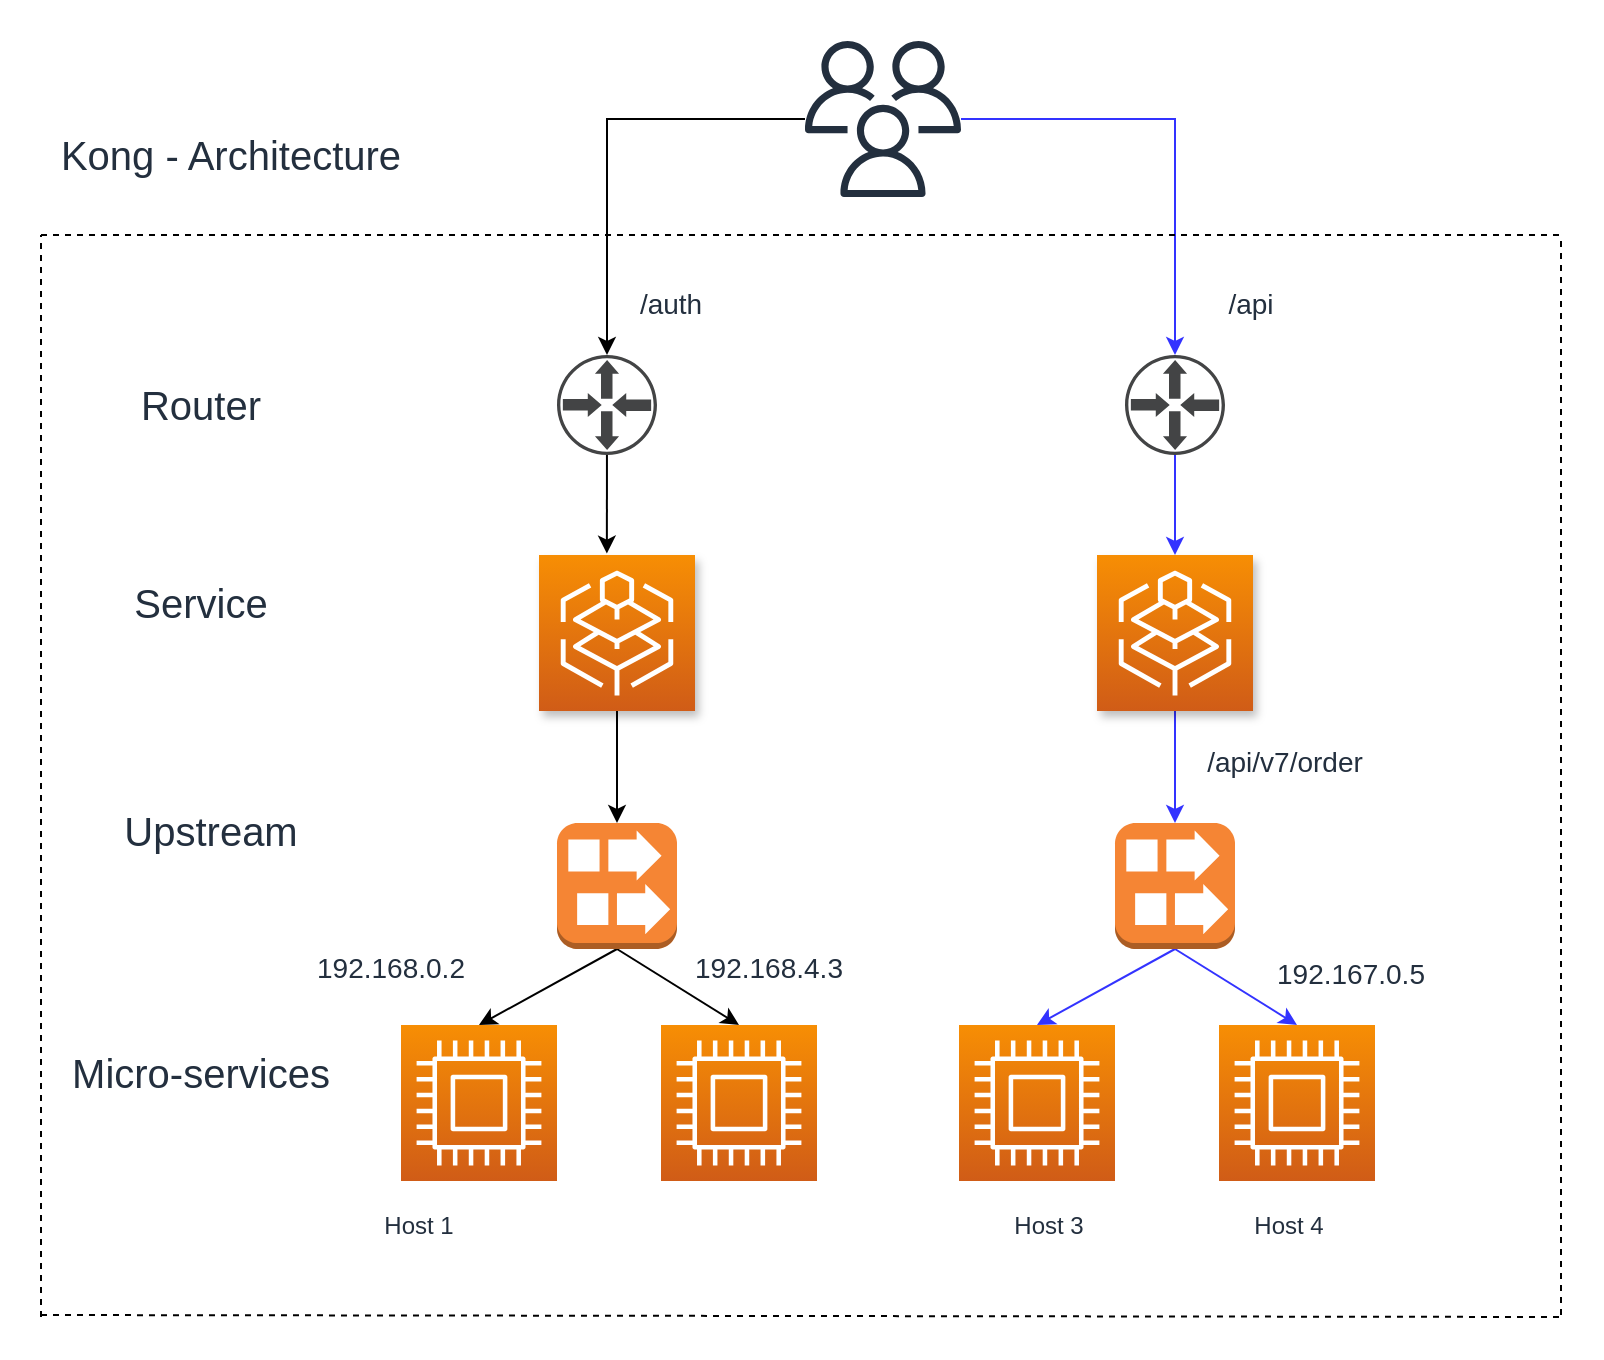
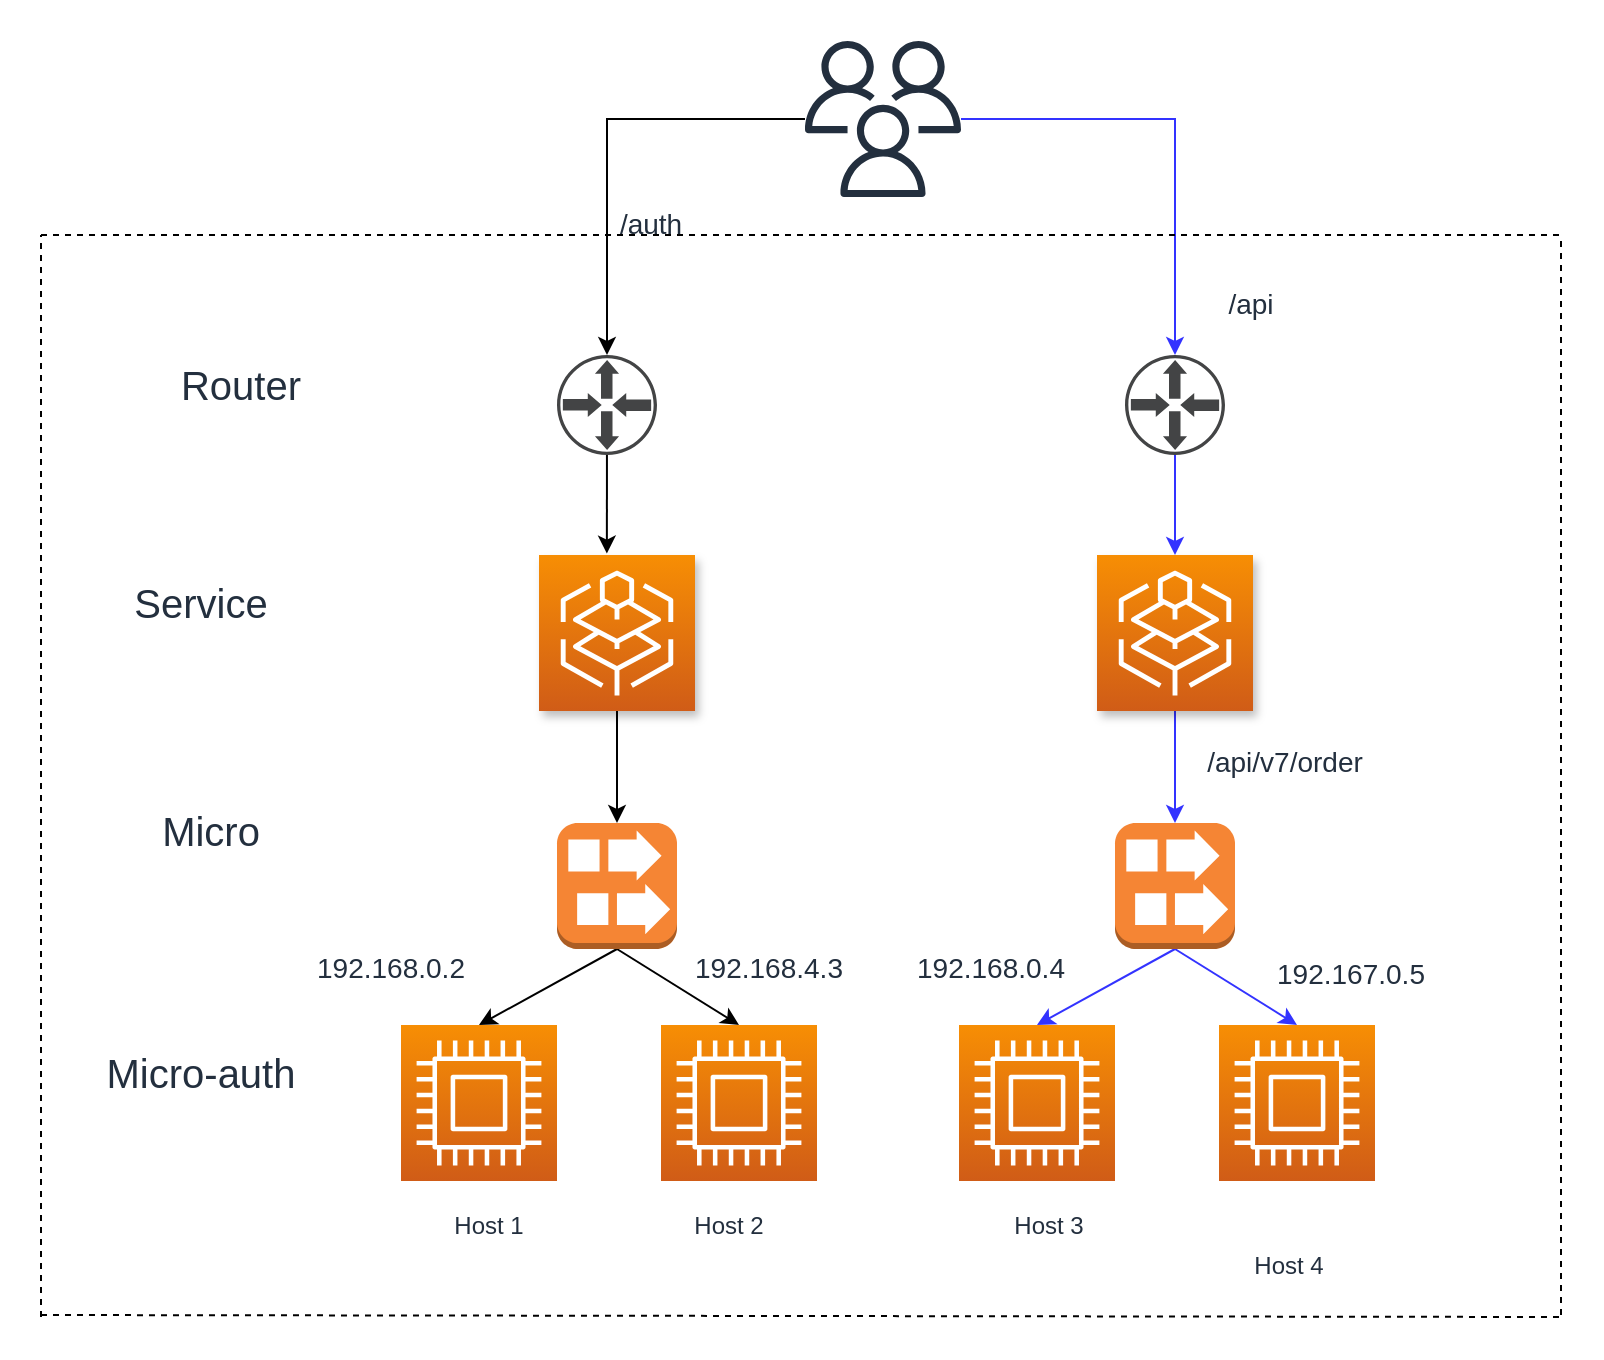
  <mxCell id="0" />
  <mxCell id="1" parent="0" />
  <mxCell id="2" style="edgeStyle=orthogonalEdgeStyle;rounded=0;orthogonalLoop=1;jettySize=auto;html=1;exitX=0.25;exitY=0;exitDx=0;exitDy=0;" edge="1" parent="1"><mxGeometry relative="1" as="geometry"><mxPoint x="144.5" y="283.5" as="targetPoint" /></mxGeometry></mxCell>
  <mxCell id="3" value="" style="points=[[0,0,0],[0.25,0,0],[0.5,0,0],[0.75,0,0],[1,0,0],[0,1,0],[0.25,1,0],[0.5,1,0],[0.75,1,0],[1,1,0],[0,0.25,0],[0,0.5,0],[0,0.75,0],[1,0.25,0],[1,0.5,0],[1,0.75,0]];outlineConnect=0;fontColor=#232F3E;gradientColor=#F78E04;gradientDirection=north;fillColor=#D05C17;strokeColor=#ffffff;dashed=0;verticalLabelPosition=bottom;verticalAlign=top;align=center;html=1;fontSize=12;fontStyle=0;aspect=fixed;shape=mxgraph.aws4.resourceIcon;resIcon=mxgraph.aws4.compute;" vertex="1" parent="1"><mxGeometry x="479" y="512" width="78" height="78" as="geometry" /></mxCell>
  <mxCell id="4" style="edgeStyle=orthogonalEdgeStyle;rounded=0;orthogonalLoop=1;jettySize=auto;html=1;fontFamily=Helvetica;fontSize=15;fontColor=#232F3E;" edge="1" parent="1" source="6" target="9"><mxGeometry relative="1" as="geometry" /></mxCell>
  <mxCell id="5" style="edgeStyle=orthogonalEdgeStyle;rounded=0;orthogonalLoop=1;jettySize=auto;html=1;fontFamily=Helvetica;fontSize=15;fontColor=#232F3E;strokeColor=#3333FF;" edge="1" parent="1" source="6" target="11"><mxGeometry relative="1" as="geometry" /></mxCell>
  <mxCell id="6" value="" style="outlineConnect=0;fontColor=#232F3E;gradientColor=none;fillColor=#232F3E;strokeColor=none;dashed=0;verticalLabelPosition=bottom;verticalAlign=top;align=center;html=1;fontSize=12;fontStyle=0;aspect=fixed;pointerEvents=1;shape=mxgraph.aws4.users;" vertex="1" parent="1"><mxGeometry x="402" y="20" width="78" height="78" as="geometry" /></mxCell>
  <mxCell id="7" value="Host 3" style="text;html=1;resizable=0;autosize=1;align=center;verticalAlign=middle;points=[];fillColor=none;strokeColor=none;rounded=0;dashed=0;fontFamily=Helvetica;fontColor=#232F3E;" vertex="1" parent="1"><mxGeometry x="499" y="602.5" width="50" height="20" as="geometry" /></mxCell>
  <mxCell id="8" style="edgeStyle=none;rounded=0;orthogonalLoop=1;jettySize=auto;html=1;entryX=0.435;entryY=-0.009;entryDx=0;entryDy=0;entryPerimeter=0;fontFamily=Helvetica;fontSize=15;fontColor=#232F3E;" edge="1" parent="1" source="9" target="29"><mxGeometry relative="1" as="geometry" /></mxCell>
  <mxCell id="9" value="" style="pointerEvents=1;shadow=0;dashed=0;html=1;strokeColor=none;fillColor=#434445;aspect=fixed;labelPosition=center;verticalLabelPosition=bottom;verticalAlign=top;align=center;outlineConnect=0;shape=mxgraph.vvd.physical_upstream_router;fontFamily=Helvetica;fontColor=#232F3E;" vertex="1" parent="1"><mxGeometry x="278" y="177" width="50" height="50" as="geometry" /></mxCell>
  <mxCell id="10" value="" style="edgeStyle=none;rounded=0;orthogonalLoop=1;jettySize=auto;html=1;strokeColor=#3333FF;fontFamily=Helvetica;fontSize=15;fontColor=#232F3E;" edge="1" parent="1" source="11" target="18"><mxGeometry relative="1" as="geometry" /></mxCell>
  <mxCell id="11" value="" style="pointerEvents=1;shadow=0;dashed=0;html=1;strokeColor=none;fillColor=#434445;aspect=fixed;labelPosition=center;verticalLabelPosition=bottom;verticalAlign=top;align=center;outlineConnect=0;shape=mxgraph.vvd.physical_upstream_router;fontFamily=Helvetica;fontColor=#232F3E;" vertex="1" parent="1"><mxGeometry x="562" y="177" width="50" height="50" as="geometry" /></mxCell>
  <mxCell id="12" value="" style="points=[[0,0,0],[0.25,0,0],[0.5,0,0],[0.75,0,0],[1,0,0],[0,1,0],[0.25,1,0],[0.5,1,0],[0.75,1,0],[1,1,0],[0,0.25,0],[0,0.5,0],[0,0.75,0],[1,0.25,0],[1,0.5,0],[1,0.75,0]];outlineConnect=0;fontColor=#232F3E;gradientColor=#F78E04;gradientDirection=north;fillColor=#D05C17;strokeColor=#ffffff;dashed=0;verticalLabelPosition=bottom;verticalAlign=top;align=center;html=1;fontSize=12;fontStyle=0;aspect=fixed;shape=mxgraph.aws4.resourceIcon;resIcon=mxgraph.aws4.compute;" vertex="1" parent="1"><mxGeometry x="609" y="512" width="78" height="78" as="geometry" /></mxCell>
- <mxCell id="13" value="Host 4" style="text;html=1;resizable=0;autosize=1;align=center;verticalAlign=middle;points=[];fillColor=none;strokeColor=none;rounded=0;dashed=0;fontFamily=Helvetica;fontColor=#232F3E;" vertex="1" parent="1"><mxGeometry x="619" y="602.5" width="50" height="20" as="geometry" /></mxCell>
+ <mxCell id="13" value="Host 4" style="text;html=1;resizable=0;autosize=1;align=center;verticalAlign=middle;points=[];fillColor=none;strokeColor=none;rounded=0;dashed=0;fontFamily=Helvetica;fontColor=#232F3E;" vertex="1" parent="1"><mxGeometry x="619" y="622.5" width="50" height="20" as="geometry" /></mxCell>
  <mxCell id="14" style="edgeStyle=none;rounded=0;orthogonalLoop=1;jettySize=auto;html=1;exitX=0.5;exitY=1;exitDx=0;exitDy=0;exitPerimeter=0;entryX=0.5;entryY=0;entryDx=0;entryDy=0;entryPerimeter=0;strokeColor=#3333FF;fontFamily=Helvetica;fontSize=15;fontColor=#232F3E;" edge="1" parent="1" source="16" target="3"><mxGeometry relative="1" as="geometry" /></mxCell>
  <mxCell id="15" style="edgeStyle=none;rounded=0;orthogonalLoop=1;jettySize=auto;html=1;exitX=0.5;exitY=1;exitDx=0;exitDy=0;exitPerimeter=0;entryX=0.5;entryY=0;entryDx=0;entryDy=0;entryPerimeter=0;strokeColor=#3333FF;fontFamily=Helvetica;fontSize=15;fontColor=#232F3E;" edge="1" parent="1" source="16" target="12"><mxGeometry relative="1" as="geometry" /></mxCell>
  <mxCell id="16" value="" style="outlineConnect=0;dashed=0;verticalLabelPosition=bottom;verticalAlign=top;align=center;html=1;shape=mxgraph.aws3.kinesis_streams;fillColor=#F58534;gradientColor=none;strokeColor=#ffffff;fontFamily=Helvetica;fontColor=#232F3E;" vertex="1" parent="1"><mxGeometry x="557" y="411" width="60" height="63" as="geometry" /></mxCell>
  <mxCell id="17" style="edgeStyle=none;rounded=0;orthogonalLoop=1;jettySize=auto;html=1;exitX=0.5;exitY=1;exitDx=0;exitDy=0;exitPerimeter=0;entryX=0.5;entryY=0;entryDx=0;entryDy=0;entryPerimeter=0;strokeColor=#3333FF;fontFamily=Helvetica;fontSize=15;fontColor=#232F3E;" edge="1" parent="1" source="18" target="16"><mxGeometry relative="1" as="geometry" /></mxCell>
  <mxCell id="18" value="" style="points=[[0,0,0],[0.25,0,0],[0.5,0,0],[0.75,0,0],[1,0,0],[0,1,0],[0.25,1,0],[0.5,1,0],[0.75,1,0],[1,1,0],[0,0.25,0],[0,0.5,0],[0,0.75,0],[1,0.25,0],[1,0.5,0],[1,0.75,0]];outlineConnect=0;fontColor=#232F3E;gradientColor=#F78E04;gradientDirection=north;fillColor=#D05C17;strokeColor=#ffffff;dashed=0;verticalLabelPosition=bottom;verticalAlign=top;align=center;html=1;fontSize=12;fontStyle=0;aspect=fixed;shape=mxgraph.aws4.resourceIcon;resIcon=mxgraph.aws4.elemental_mediatailor;shadow=1;" vertex="1" parent="1"><mxGeometry x="548" y="277" width="78" height="78" as="geometry" /></mxCell>
- <mxCell id="19" value="Router" style="text;html=1;resizable=0;autosize=1;align=center;verticalAlign=middle;points=[];fillColor=none;strokeColor=none;rounded=0;shadow=1;dashed=0;fontFamily=Helvetica;fontColor=#232F3E;fontSize=20;" vertex="1" parent="1"><mxGeometry x="60" y="187" width="80" height="30" as="geometry" /></mxCell>
+ <mxCell id="19" value="Router" style="text;html=1;resizable=0;autosize=1;align=center;verticalAlign=middle;points=[];fillColor=none;strokeColor=none;rounded=0;shadow=1;dashed=0;fontFamily=Helvetica;fontColor=#232F3E;fontSize=20;" vertex="1" parent="1"><mxGeometry x="80" y="177" width="80" height="30" as="geometry" /></mxCell>
  <mxCell id="20" value="Service" style="text;html=1;resizable=0;autosize=1;align=center;verticalAlign=middle;points=[];fillColor=none;strokeColor=none;rounded=0;shadow=1;dashed=0;fontFamily=Helvetica;fontColor=#232F3E;fontSize=20;" vertex="1" parent="1"><mxGeometry x="60" y="286" width="80" height="30" as="geometry" /></mxCell>
- <mxCell id="21" value="Upstream" style="text;html=1;resizable=0;autosize=1;align=center;verticalAlign=middle;points=[];fillColor=none;strokeColor=none;rounded=0;shadow=1;dashed=0;fontFamily=Helvetica;fontColor=#232F3E;fontSize=20;" vertex="1" parent="1"><mxGeometry x="55" y="400" width="100" height="30" as="geometry" /></mxCell>
- <mxCell id="22" value="Micro-services" style="text;html=1;resizable=0;autosize=1;align=center;verticalAlign=middle;points=[];fillColor=none;strokeColor=none;rounded=0;shadow=1;dashed=0;fontFamily=Helvetica;fontColor=#232F3E;fontSize=20;" vertex="1" parent="1"><mxGeometry x="30" y="521" width="140" height="30" as="geometry" /></mxCell>
+ <mxCell id="21" value="Micro" style="text;html=1;resizable=0;autosize=1;align=center;verticalAlign=middle;points=[];fillColor=none;strokeColor=none;rounded=0;shadow=1;dashed=0;fontFamily=Helvetica;fontColor=#232F3E;fontSize=20;" vertex="1" parent="1"><mxGeometry x="55" y="400" width="100" height="30" as="geometry" /></mxCell>
+ <mxCell id="22" value="Micro-auth" style="text;html=1;resizable=0;autosize=1;align=center;verticalAlign=middle;points=[];fillColor=none;strokeColor=none;rounded=0;shadow=1;dashed=0;fontFamily=Helvetica;fontColor=#232F3E;fontSize=20;" vertex="1" parent="1"><mxGeometry x="30" y="521" width="140" height="30" as="geometry" /></mxCell>
  <mxCell id="23" value="" style="points=[[0,0,0],[0.25,0,0],[0.5,0,0],[0.75,0,0],[1,0,0],[0,1,0],[0.25,1,0],[0.5,1,0],[0.75,1,0],[1,1,0],[0,0.25,0],[0,0.5,0],[0,0.75,0],[1,0.25,0],[1,0.5,0],[1,0.75,0]];outlineConnect=0;fontColor=#232F3E;gradientColor=#F78E04;gradientDirection=north;fillColor=#D05C17;strokeColor=#ffffff;dashed=0;verticalLabelPosition=bottom;verticalAlign=top;align=center;html=1;fontSize=12;fontStyle=0;aspect=fixed;shape=mxgraph.aws4.resourceIcon;resIcon=mxgraph.aws4.compute;" vertex="1" parent="1"><mxGeometry x="200" y="512" width="78" height="78" as="geometry" /></mxCell>
  <mxCell id="24" value="" style="points=[[0,0,0],[0.25,0,0],[0.5,0,0],[0.75,0,0],[1,0,0],[0,1,0],[0.25,1,0],[0.5,1,0],[0.75,1,0],[1,1,0],[0,0.25,0],[0,0.5,0],[0,0.75,0],[1,0.25,0],[1,0.5,0],[1,0.75,0]];outlineConnect=0;fontColor=#232F3E;gradientColor=#F78E04;gradientDirection=north;fillColor=#D05C17;strokeColor=#ffffff;dashed=0;verticalLabelPosition=bottom;verticalAlign=top;align=center;html=1;fontSize=12;fontStyle=0;aspect=fixed;shape=mxgraph.aws4.resourceIcon;resIcon=mxgraph.aws4.compute;" vertex="1" parent="1"><mxGeometry x="330" y="512" width="78" height="78" as="geometry" /></mxCell>
  <mxCell id="25" style="edgeStyle=none;rounded=0;orthogonalLoop=1;jettySize=auto;html=1;exitX=0.5;exitY=1;exitDx=0;exitDy=0;exitPerimeter=0;entryX=0.5;entryY=0;entryDx=0;entryDy=0;entryPerimeter=0;fontFamily=Helvetica;fontSize=15;fontColor=#232F3E;" edge="1" parent="1" source="27" target="23"><mxGeometry relative="1" as="geometry" /></mxCell>
  <mxCell id="26" style="edgeStyle=none;rounded=0;orthogonalLoop=1;jettySize=auto;html=1;exitX=0.5;exitY=1;exitDx=0;exitDy=0;exitPerimeter=0;entryX=0.5;entryY=0;entryDx=0;entryDy=0;entryPerimeter=0;fontFamily=Helvetica;fontSize=15;fontColor=#232F3E;" edge="1" parent="1" source="27" target="24"><mxGeometry relative="1" as="geometry" /></mxCell>
  <mxCell id="27" value="" style="outlineConnect=0;dashed=0;verticalLabelPosition=bottom;verticalAlign=top;align=center;html=1;shape=mxgraph.aws3.kinesis_streams;fillColor=#F58534;gradientColor=none;strokeColor=#ffffff;fontFamily=Helvetica;fontColor=#232F3E;" vertex="1" parent="1"><mxGeometry x="278" y="411" width="60" height="63" as="geometry" /></mxCell>
  <mxCell id="28" style="edgeStyle=none;rounded=0;orthogonalLoop=1;jettySize=auto;html=1;exitX=0.5;exitY=1;exitDx=0;exitDy=0;exitPerimeter=0;entryX=0.5;entryY=0;entryDx=0;entryDy=0;entryPerimeter=0;fontFamily=Helvetica;fontSize=15;fontColor=#232F3E;" edge="1" parent="1" source="29" target="27"><mxGeometry relative="1" as="geometry" /></mxCell>
  <mxCell id="29" value="" style="points=[[0,0,0],[0.25,0,0],[0.5,0,0],[0.75,0,0],[1,0,0],[0,1,0],[0.25,1,0],[0.5,1,0],[0.75,1,0],[1,1,0],[0,0.25,0],[0,0.5,0],[0,0.75,0],[1,0.25,0],[1,0.5,0],[1,0.75,0]];outlineConnect=0;fontColor=#232F3E;gradientColor=#F78E04;gradientDirection=north;fillColor=#D05C17;strokeColor=#ffffff;dashed=0;verticalLabelPosition=bottom;verticalAlign=top;align=center;html=1;fontSize=12;fontStyle=0;aspect=fixed;shape=mxgraph.aws4.resourceIcon;resIcon=mxgraph.aws4.elemental_mediatailor;shadow=1;" vertex="1" parent="1"><mxGeometry x="269" y="277" width="78" height="78" as="geometry" /></mxCell>
- <mxCell id="30" value="Host 1" style="text;html=1;resizable=0;autosize=1;align=center;verticalAlign=middle;points=[];fillColor=none;strokeColor=none;rounded=0;dashed=0;fontFamily=Helvetica;fontColor=#232F3E;" vertex="1" parent="1"><mxGeometry x="184" y="602.5" width="50" height="20" as="geometry" /></mxCell>
+ <mxCell id="30" value="Host 1" style="text;html=1;resizable=0;autosize=1;align=center;verticalAlign=middle;points=[];fillColor=none;strokeColor=none;rounded=0;dashed=0;fontFamily=Helvetica;fontColor=#232F3E;" vertex="1" parent="1"><mxGeometry x="219" y="602.5" width="50" height="20" as="geometry" /></mxCell>
+ <mxCell id="31" value="Host 2" style="text;html=1;resizable=0;autosize=1;align=center;verticalAlign=middle;points=[];fillColor=none;strokeColor=none;rounded=0;dashed=0;fontFamily=Helvetica;fontColor=#232F3E;" vertex="1" parent="1"><mxGeometry x="339" y="602.5" width="50" height="20" as="geometry" /></mxCell>
  <mxCell id="32" value="" style="endArrow=none;dashed=1;html=1;strokeColor=#000000;fontFamily=Helvetica;fontSize=15;fontColor=#232F3E;" edge="1" parent="1"><mxGeometry width="50" height="50" relative="1" as="geometry"><mxPoint x="20" y="117" as="sourcePoint" /><mxPoint x="780" y="117" as="targetPoint" /></mxGeometry></mxCell>
  <mxCell id="33" value="" style="endArrow=none;dashed=1;html=1;strokeColor=#000000;fontFamily=Helvetica;fontSize=15;fontColor=#232F3E;" edge="1" parent="1"><mxGeometry width="50" height="50" relative="1" as="geometry"><mxPoint x="780" y="657" as="sourcePoint" /><mxPoint x="780" y="117" as="targetPoint" /></mxGeometry></mxCell>
  <mxCell id="34" value="" style="endArrow=none;dashed=1;html=1;strokeColor=#000000;fontFamily=Helvetica;fontSize=15;fontColor=#232F3E;" edge="1" parent="1"><mxGeometry width="50" height="50" relative="1" as="geometry"><mxPoint x="20" y="658" as="sourcePoint" /><mxPoint x="20" y="117" as="targetPoint" /></mxGeometry></mxCell>
  <mxCell id="35" value="" style="endArrow=none;dashed=1;html=1;strokeColor=#000000;fontFamily=Helvetica;fontSize=15;fontColor=#232F3E;" edge="1" parent="1"><mxGeometry width="50" height="50" relative="1" as="geometry"><mxPoint x="20" y="657" as="sourcePoint" /><mxPoint x="780" y="658" as="targetPoint" /></mxGeometry></mxCell>
- <mxCell id="36" value="Kong - Architecture" style="text;html=1;resizable=0;autosize=1;align=center;verticalAlign=middle;points=[];fillColor=none;strokeColor=none;rounded=0;shadow=1;dashed=0;fontFamily=Helvetica;fontSize=20;fontColor=#232F3E;" vertex="1" parent="1"><mxGeometry x="20" y="62" width="190" height="30" as="geometry" /></mxCell>
- <mxCell id="37" value="/auth" style="text;html=1;resizable=0;autosize=1;align=center;verticalAlign=middle;points=[];fillColor=none;strokeColor=none;rounded=0;shadow=1;dashed=0;fontFamily=Helvetica;fontSize=14;fontColor=#232F3E;" vertex="1" parent="1"><mxGeometry x="310" y="142" width="50" height="20" as="geometry" /></mxCell>
+ <mxCell id="37" value="/auth" style="text;html=1;resizable=0;autosize=1;align=center;verticalAlign=middle;points=[];fillColor=none;strokeColor=none;rounded=0;shadow=1;dashed=0;fontFamily=Helvetica;fontSize=14;fontColor=#232F3E;" vertex="1" parent="1"><mxGeometry x="300" y="102" width="50" height="20" as="geometry" /></mxCell>
  <mxCell id="38" value="/api" style="text;html=1;resizable=0;autosize=1;align=center;verticalAlign=middle;points=[];fillColor=none;strokeColor=none;rounded=0;shadow=1;dashed=0;fontFamily=Helvetica;fontSize=14;fontColor=#232F3E;" vertex="1" parent="1"><mxGeometry x="600" y="142" width="50" height="20" as="geometry" /></mxCell>
  <mxCell id="39" value="/api/v7/order" style="text;html=1;resizable=0;autosize=1;align=center;verticalAlign=middle;points=[];fillColor=none;strokeColor=none;rounded=0;shadow=1;dashed=0;fontFamily=Helvetica;fontSize=14;fontColor=#232F3E;" vertex="1" parent="1"><mxGeometry x="597" y="370.5" width="90" height="20" as="geometry" /></mxCell>
  <mxCell id="40" value="192.168.0.2" style="text;html=1;resizable=0;autosize=1;align=center;verticalAlign=middle;points=[];fillColor=none;strokeColor=none;rounded=0;shadow=1;dashed=0;fontFamily=Helvetica;fontSize=14;fontColor=#232F3E;" vertex="1" parent="1"><mxGeometry x="150" y="474" width="90" height="20" as="geometry" /></mxCell>
  <mxCell id="41" value="192.168.4.3" style="text;html=1;resizable=0;autosize=1;align=center;verticalAlign=middle;points=[];fillColor=none;strokeColor=none;rounded=0;shadow=1;dashed=0;fontFamily=Helvetica;fontSize=14;fontColor=#232F3E;" vertex="1" parent="1"><mxGeometry x="339" y="474" width="90" height="20" as="geometry" /></mxCell>
+ <mxCell id="42" value="192.168.0.4" style="text;html=1;resizable=0;autosize=1;align=center;verticalAlign=middle;points=[];fillColor=none;strokeColor=none;rounded=0;shadow=1;dashed=0;fontFamily=Helvetica;fontSize=14;fontColor=#232F3E;" vertex="1" parent="1"><mxGeometry x="450" y="474" width="90" height="20" as="geometry" /></mxCell>
  <mxCell id="43" value="192.167.0.5" style="text;html=1;resizable=0;autosize=1;align=center;verticalAlign=middle;points=[];fillColor=none;strokeColor=none;rounded=0;shadow=1;dashed=0;fontFamily=Helvetica;fontSize=14;fontColor=#232F3E;" vertex="1" parent="1"><mxGeometry x="630" y="477" width="90" height="20" as="geometry" /></mxCell>
